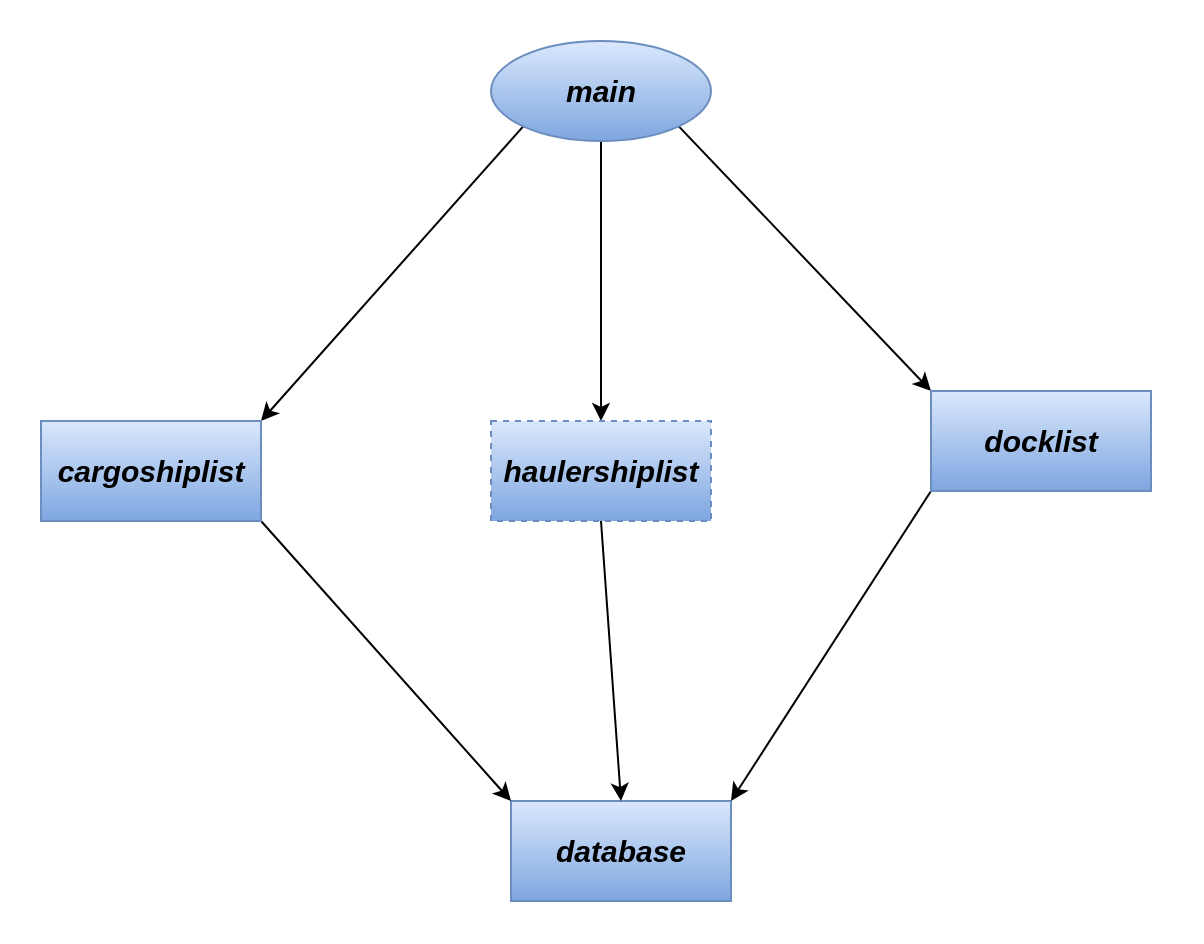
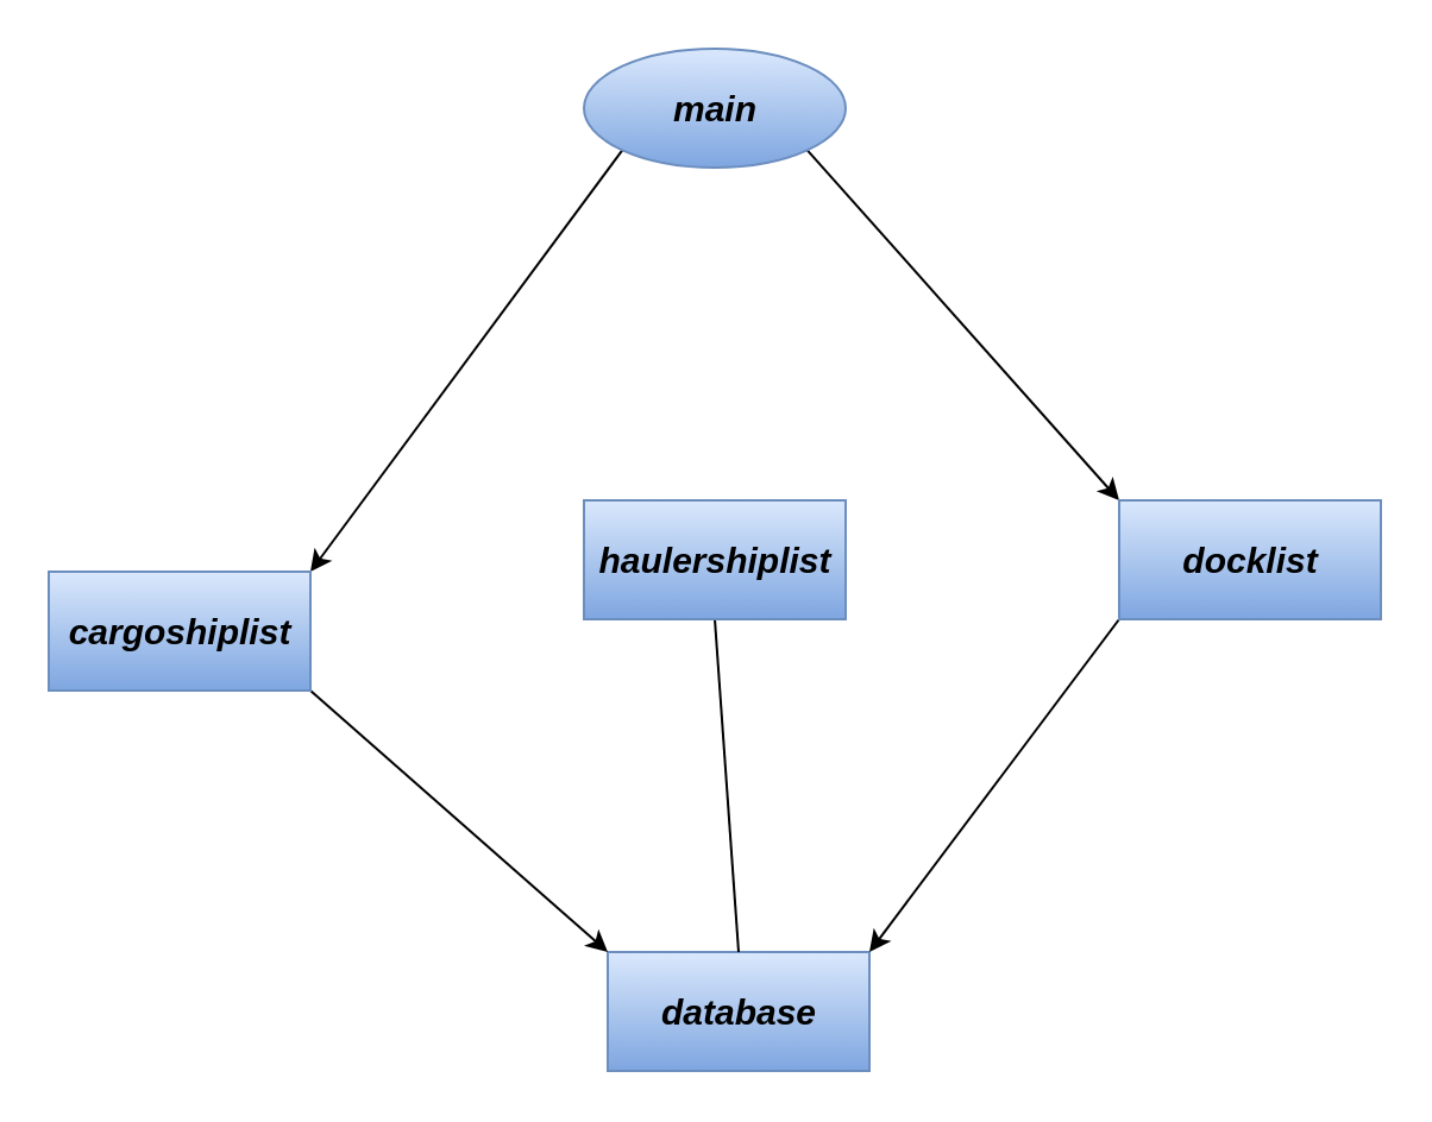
  <mxCell id="0" />
  <mxCell id="1" parent="0" />
  <mxCell id="2" style="edgeStyle=none;html=1;exitX=0;exitY=1;exitDx=0;exitDy=0;entryX=1;entryY=0;entryDx=0;entryDy=0;fontStyle=3;fontSize=15;fillColor=#dae8fc;strokeColor=#000000;gradientColor=#7ea6e0;" edge="1" parent="1" source="5" target="12"><mxGeometry relative="1" as="geometry" /></mxCell>
- <mxCell id="3" style="edgeStyle=none;html=1;exitX=0.5;exitY=1;exitDx=0;exitDy=0;entryX=0.5;entryY=0;entryDx=0;entryDy=0;fontStyle=3;fontSize=15;fillColor=#dae8fc;strokeColor=#000000;gradientColor=#7ea6e0;" edge="1" parent="1" source="5" target="8"><mxGeometry relative="1" as="geometry"><Array as="points"><mxPoint x="300" y="130" /></Array></mxGeometry></mxCell>
  <mxCell id="4" style="edgeStyle=none;html=1;exitX=1;exitY=1;exitDx=0;exitDy=0;entryX=0;entryY=0;entryDx=0;entryDy=0;fontStyle=3;fontSize=15;fillColor=#dae8fc;strokeColor=#000000;gradientColor=#7ea6e0;" edge="1" parent="1" source="5" target="10"><mxGeometry relative="1" as="geometry" /></mxCell>
  <mxCell id="5" value="main" style="ellipse;html=1;fontStyle=3;fontSize=15;fillColor=#dae8fc;strokeColor=#6c8ebf;gradientColor=#7ea6e0;" vertex="1" parent="1"><mxGeometry x="245" y="20" width="110" height="50" as="geometry" /></mxCell>
  <mxCell id="6" value="database" style="html=1;fontStyle=3;fontSize=15;fillColor=#dae8fc;strokeColor=#6c8ebf;gradientColor=#7ea6e0;" vertex="1" parent="1"><mxGeometry x="255" y="400" width="110" height="50" as="geometry" /></mxCell>
- <mxCell id="7" style="edgeStyle=none;html=1;exitX=0.5;exitY=1;exitDx=0;exitDy=0;entryX=0.5;entryY=0;entryDx=0;entryDy=0;fontStyle=3;fontSize=15;fillColor=#dae8fc;strokeColor=#000000;gradientColor=#7ea6e0;" edge="1" parent="1" source="8" target="6"><mxGeometry relative="1" as="geometry" /></mxCell>
- <mxCell id="8" value="haulershiplist" style="html=1;fontStyle=3;fontSize=15;fillColor=#dae8fc;strokeColor=#6c8ebf;gradientColor=#7ea6e0;dashed=1;" vertex="1" parent="1"><mxGeometry x="245" y="210" width="110" height="50" as="geometry" /></mxCell>
+ <mxCell id="7" style="edgeStyle=none;html=1;exitX=0.5;exitY=1;exitDx=0;exitDy=0;entryX=0.5;entryY=0;entryDx=0;entryDy=0;fontStyle=3;fontSize=15;fillColor=#dae8fc;strokeColor=#000000;gradientColor=#7ea6e0;endArrow=none;" edge="1" parent="1" source="8" target="6"><mxGeometry relative="1" as="geometry" /></mxCell>
+ <mxCell id="8" value="haulershiplist" style="html=1;fontStyle=3;fontSize=15;fillColor=#dae8fc;strokeColor=#6c8ebf;gradientColor=#7ea6e0;" vertex="1" parent="1"><mxGeometry x="245" y="210" width="110" height="50" as="geometry" /></mxCell>
  <mxCell id="9" style="edgeStyle=none;html=1;exitX=0;exitY=1;exitDx=0;exitDy=0;entryX=1;entryY=0;entryDx=0;entryDy=0;fontStyle=3;fontSize=15;fillColor=#dae8fc;strokeColor=#000000;gradientColor=#7ea6e0;" edge="1" parent="1" source="10" target="6"><mxGeometry relative="1" as="geometry" /></mxCell>
- <mxCell id="10" value="docklist" style="html=1;fontStyle=3;fontSize=15;fillColor=#dae8fc;strokeColor=#6c8ebf;gradientColor=#7ea6e0;" vertex="1" parent="1"><mxGeometry x="465" y="195" width="110" height="50" as="geometry" /></mxCell>
+ <mxCell id="10" value="docklist" style="html=1;fontStyle=3;fontSize=15;fillColor=#dae8fc;strokeColor=#6c8ebf;gradientColor=#7ea6e0;" vertex="1" parent="1"><mxGeometry x="470" y="210" width="110" height="50" as="geometry" /></mxCell>
  <mxCell id="11" style="edgeStyle=none;html=1;exitX=1;exitY=1;exitDx=0;exitDy=0;entryX=0;entryY=0;entryDx=0;entryDy=0;fontStyle=3;fontSize=15;fillColor=#dae8fc;strokeColor=#000000;gradientColor=#7ea6e0;" edge="1" parent="1" source="12" target="6"><mxGeometry relative="1" as="geometry" /></mxCell>
- <mxCell id="12" value="cargoshiplist" style="html=1;fontStyle=3;fontSize=15;fillColor=#dae8fc;strokeColor=#6c8ebf;gradientColor=#7ea6e0;" vertex="1" parent="1"><mxGeometry x="20" y="210" width="110" height="50" as="geometry" /></mxCell>
+ <mxCell id="12" value="cargoshiplist" style="html=1;fontStyle=3;fontSize=15;fillColor=#dae8fc;strokeColor=#6c8ebf;gradientColor=#7ea6e0;" vertex="1" parent="1"><mxGeometry x="20" y="240" width="110" height="50" as="geometry" /></mxCell>
